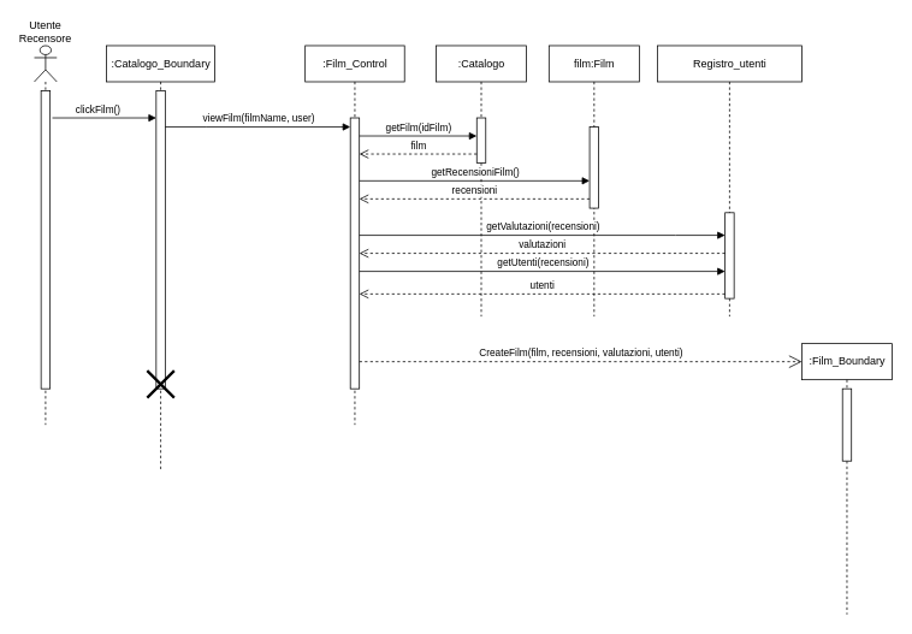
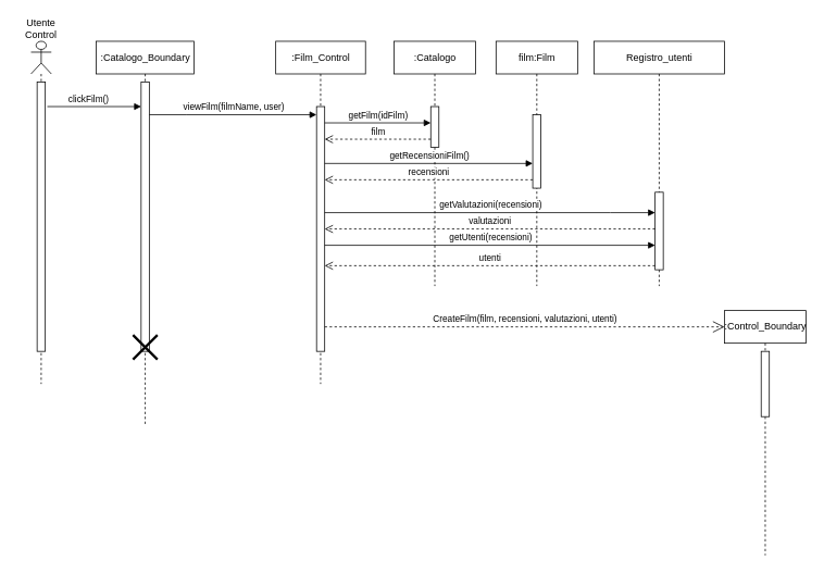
  <mxCell id="0" />
  <mxCell id="1" parent="0" />
  <mxCell id="2" value="" style="shape=umlLifeline;perimeter=lifelinePerimeter;whiteSpace=wrap;html=1;container=1;dropTarget=0;collapsible=0;recursiveResize=0;outlineConnect=0;portConstraint=eastwest;newEdgeStyle={&quot;curved&quot;:0,&quot;rounded&quot;:0};participant=umlActor;" parent="1" vertex="1"><mxGeometry x="37.5" y="50" width="25" height="420" as="geometry" /></mxCell>
  <mxCell id="3" value="" style="html=1;points=[[0,0,0,0,5],[0,1,0,0,-5],[1,0,0,0,5],[1,1,0,0,-5]];perimeter=orthogonalPerimeter;outlineConnect=0;targetShapes=umlLifeline;portConstraint=eastwest;newEdgeStyle={&quot;curved&quot;:0,&quot;rounded&quot;:0};" parent="2" vertex="1"><mxGeometry x="7.5" y="50" width="10" height="330" as="geometry" /></mxCell>
  <mxCell id="4" value="film:Film" style="shape=umlLifeline;perimeter=lifelinePerimeter;whiteSpace=wrap;html=1;container=1;dropTarget=0;collapsible=0;recursiveResize=0;outlineConnect=0;portConstraint=eastwest;newEdgeStyle={&quot;curved&quot;:0,&quot;rounded&quot;:0};" parent="1" vertex="1"><mxGeometry x="607.5" y="50" width="100" height="300" as="geometry" /></mxCell>
  <mxCell id="5" value="" style="html=1;points=[[0,0,0,0,5],[0,1,0,0,-5],[1,0,0,0,5],[1,1,0,0,-5]];perimeter=orthogonalPerimeter;outlineConnect=0;targetShapes=umlLifeline;portConstraint=eastwest;newEdgeStyle={&quot;curved&quot;:0,&quot;rounded&quot;:0};" parent="4" vertex="1"><mxGeometry x="45" y="90" width="10" height="90" as="geometry" /></mxCell>
  <mxCell id="6" value=":Film_Control" style="shape=umlLifeline;perimeter=lifelinePerimeter;whiteSpace=wrap;html=1;container=1;dropTarget=0;collapsible=0;recursiveResize=0;outlineConnect=0;portConstraint=eastwest;newEdgeStyle={&quot;curved&quot;:0,&quot;rounded&quot;:0};" parent="1" vertex="1"><mxGeometry x="337.5" y="50" width="110" height="420" as="geometry" /></mxCell>
  <mxCell id="7" value="" style="html=1;points=[[0,0,0,0,5],[0,1,0,0,-5],[1,0,0,0,5],[1,1,0,0,-5]];perimeter=orthogonalPerimeter;outlineConnect=0;targetShapes=umlLifeline;portConstraint=eastwest;newEdgeStyle={&quot;curved&quot;:0,&quot;rounded&quot;:0};" parent="6" vertex="1"><mxGeometry x="50" y="80" width="10" height="300" as="geometry" /></mxCell>
  <mxCell id="8" value=":Catalogo_Boundary" style="shape=umlLifeline;perimeter=lifelinePerimeter;whiteSpace=wrap;html=1;container=1;dropTarget=0;collapsible=0;recursiveResize=0;outlineConnect=0;portConstraint=eastwest;newEdgeStyle={&quot;curved&quot;:0,&quot;rounded&quot;:0};" parent="1" vertex="1"><mxGeometry x="117.5" y="50" width="120" height="470" as="geometry" /></mxCell>
  <mxCell id="9" value="" style="html=1;points=[[0,0,0,0,5],[0,1,0,0,-5],[1,0,0,0,5],[1,1,0,0,-5]];perimeter=orthogonalPerimeter;outlineConnect=0;targetShapes=umlLifeline;portConstraint=eastwest;newEdgeStyle={&quot;curved&quot;:0,&quot;rounded&quot;:0};" parent="8" vertex="1"><mxGeometry x="55" y="50" width="10" height="330" as="geometry" /></mxCell>
  <mxCell id="10" value="" style="shape=umlDestroy;whiteSpace=wrap;html=1;strokeWidth=3;targetShapes=umlLifeline;" parent="8" vertex="1"><mxGeometry x="45" y="360" width="30" height="30" as="geometry" /></mxCell>
  <mxCell id="11" value="clickFilm()" style="html=1;verticalAlign=bottom;endArrow=block;curved=0;rounded=0;" parent="1" target="9" edge="1"><mxGeometry x="-0.13" width="80" relative="1" as="geometry"><mxPoint x="57.5" y="130" as="sourcePoint" /><mxPoint x="137.5" y="130" as="targetPoint" /><mxPoint as="offset" /></mxGeometry></mxCell>
  <mxCell id="12" value="viewFilm(filmName, user)" style="html=1;verticalAlign=bottom;endArrow=block;curved=0;rounded=0;" parent="1" source="9" target="7" edge="1"><mxGeometry width="80" relative="1" as="geometry"><mxPoint x="207.5" y="140" as="sourcePoint" /><mxPoint x="277.5" y="130" as="targetPoint" /><Array as="points"><mxPoint x="227.5" y="140" /></Array></mxGeometry></mxCell>
  <mxCell id="13" value=":Catalogo" style="shape=umlLifeline;perimeter=lifelinePerimeter;whiteSpace=wrap;html=1;container=1;dropTarget=0;collapsible=0;recursiveResize=0;outlineConnect=0;portConstraint=eastwest;newEdgeStyle={&quot;curved&quot;:0,&quot;rounded&quot;:0};" parent="1" vertex="1"><mxGeometry x="482.5" y="50" width="100" height="300" as="geometry" /></mxCell>
  <mxCell id="14" value="" style="html=1;points=[[0,0,0,0,5],[0,1,0,0,-5],[1,0,0,0,5],[1,1,0,0,-5]];perimeter=orthogonalPerimeter;outlineConnect=0;targetShapes=umlLifeline;portConstraint=eastwest;newEdgeStyle={&quot;curved&quot;:0,&quot;rounded&quot;:0};" parent="13" vertex="1"><mxGeometry x="45" y="80" width="10" height="50" as="geometry" /></mxCell>
  <mxCell id="15" value="getFilm(idFilm)" style="html=1;verticalAlign=bottom;endArrow=block;curved=0;rounded=0;" parent="1" target="14" edge="1"><mxGeometry width="80" relative="1" as="geometry"><mxPoint x="397.5" y="150" as="sourcePoint" /><mxPoint x="522.5" y="150" as="targetPoint" /></mxGeometry></mxCell>
  <mxCell id="16" value="film" style="html=1;verticalAlign=bottom;endArrow=open;dashed=1;endSize=8;curved=0;rounded=0;" parent="1" source="14" edge="1"><mxGeometry relative="1" as="geometry"><mxPoint x="542.5" y="170" as="sourcePoint" /><mxPoint x="397.5" y="170" as="targetPoint" /></mxGeometry></mxCell>
  <mxCell id="17" value="getRecensioniFilm()" style="html=1;verticalAlign=bottom;endArrow=block;curved=0;rounded=0;" parent="1" target="5" edge="1"><mxGeometry width="80" relative="1" as="geometry"><mxPoint x="397.5" y="199.72" as="sourcePoint" /><mxPoint x="542.5" y="199.72" as="targetPoint" /></mxGeometry></mxCell>
  <mxCell id="18" value="recensioni" style="html=1;verticalAlign=bottom;endArrow=open;dashed=1;endSize=8;curved=0;rounded=0;" parent="1" edge="1"><mxGeometry relative="1" as="geometry"><mxPoint x="652.5" y="219.72" as="sourcePoint" /><mxPoint x="397.5" y="219.72" as="targetPoint" /></mxGeometry></mxCell>
- <mxCell id="19" value=":Film_Boundary" style="shape=umlLifeline;perimeter=lifelinePerimeter;whiteSpace=wrap;html=1;container=1;dropTarget=0;collapsible=0;recursiveResize=0;outlineConnect=0;portConstraint=eastwest;newEdgeStyle={&quot;curved&quot;:0,&quot;rounded&quot;:0};" parent="1" vertex="1"><mxGeometry x="887.5" y="380" width="100" height="300" as="geometry" /></mxCell>
+ <mxCell id="19" value=":Control_Boundary" style="shape=umlLifeline;perimeter=lifelinePerimeter;whiteSpace=wrap;html=1;container=1;dropTarget=0;collapsible=0;recursiveResize=0;outlineConnect=0;portConstraint=eastwest;newEdgeStyle={&quot;curved&quot;:0,&quot;rounded&quot;:0};" parent="1" vertex="1"><mxGeometry x="887.5" y="380" width="100" height="300" as="geometry" /></mxCell>
  <mxCell id="20" value="" style="html=1;points=[[0,0,0,0,5],[0,1,0,0,-5],[1,0,0,0,5],[1,1,0,0,-5]];perimeter=orthogonalPerimeter;outlineConnect=0;targetShapes=umlLifeline;portConstraint=eastwest;newEdgeStyle={&quot;curved&quot;:0,&quot;rounded&quot;:0};" parent="19" vertex="1"><mxGeometry x="45" y="50" width="10" height="80" as="geometry" /></mxCell>
  <mxCell id="21" value="CreateFilm(film, recensioni, valutazioni, utenti)" style="endArrow=open;endSize=12;dashed=1;html=1;rounded=0;" parent="1" source="7" edge="1"><mxGeometry y="10" width="160" relative="1" as="geometry"><mxPoint x="407.5" y="400" as="sourcePoint" /><mxPoint x="887.5" y="400" as="targetPoint" /><mxPoint as="offset" /></mxGeometry></mxCell>
- <mxCell id="22" value="Utente&lt;br&gt;Recensore" style="text;html=1;align=center;verticalAlign=middle;whiteSpace=wrap;rounded=0;" parent="1" vertex="1"><mxGeometry x="20" y="20" width="60" height="30" as="geometry" /></mxCell>
+ <mxCell id="22" value="Utente&lt;br&gt;Control" style="text;html=1;align=center;verticalAlign=middle;whiteSpace=wrap;rounded=0;" parent="1" vertex="1"><mxGeometry x="20" y="20" width="60" height="30" as="geometry" /></mxCell>
  <mxCell id="23" value="Registro_utenti" style="shape=umlLifeline;perimeter=lifelinePerimeter;whiteSpace=wrap;html=1;container=1;dropTarget=0;collapsible=0;recursiveResize=0;outlineConnect=0;portConstraint=eastwest;newEdgeStyle={&quot;curved&quot;:0,&quot;rounded&quot;:0};" parent="1" vertex="1"><mxGeometry x="727.5" y="50" width="160" height="300" as="geometry" /></mxCell>
  <mxCell id="24" value="" style="html=1;points=[[0,0,0,0,5],[0,1,0,0,-5],[1,0,0,0,5],[1,1,0,0,-5]];perimeter=orthogonalPerimeter;outlineConnect=0;targetShapes=umlLifeline;portConstraint=eastwest;newEdgeStyle={&quot;curved&quot;:0,&quot;rounded&quot;:0};" parent="23" vertex="1"><mxGeometry x="75" y="185" width="10" height="95" as="geometry" /></mxCell>
  <mxCell id="25" value="getValutazioni(recensioni)" style="html=1;verticalAlign=bottom;endArrow=block;curved=0;rounded=0;" parent="1" source="7" target="24" edge="1"><mxGeometry width="80" relative="1" as="geometry"><mxPoint x="727.5" y="300" as="sourcePoint" /><mxPoint x="807.5" y="300" as="targetPoint" /><Array as="points"><mxPoint x="747.5" y="260" /></Array></mxGeometry></mxCell>
  <mxCell id="26" value="valutazioni" style="html=1;verticalAlign=bottom;endArrow=open;dashed=1;endSize=8;curved=0;rounded=0;" parent="1" edge="1"><mxGeometry relative="1" as="geometry"><mxPoint x="802.5" y="280" as="sourcePoint" /><mxPoint x="397.5" y="280" as="targetPoint" /></mxGeometry></mxCell>
  <mxCell id="27" value="getUtenti(recensioni)" style="html=1;verticalAlign=bottom;endArrow=block;curved=0;rounded=0;" edge="1" parent="1"><mxGeometry width="80" relative="1" as="geometry"><mxPoint x="397.5" y="300" as="sourcePoint" /><mxPoint x="802.5" y="300" as="targetPoint" /></mxGeometry></mxCell>
  <mxCell id="28" value="utenti" style="html=1;verticalAlign=bottom;endArrow=open;dashed=1;endSize=8;curved=0;rounded=0;exitX=0;exitY=1;exitDx=0;exitDy=-5;exitPerimeter=0;" edge="1" parent="1" source="24" target="7"><mxGeometry relative="1" as="geometry"><mxPoint x="730" y="280" as="sourcePoint" /><mxPoint x="650" y="280" as="targetPoint" /></mxGeometry></mxCell>
